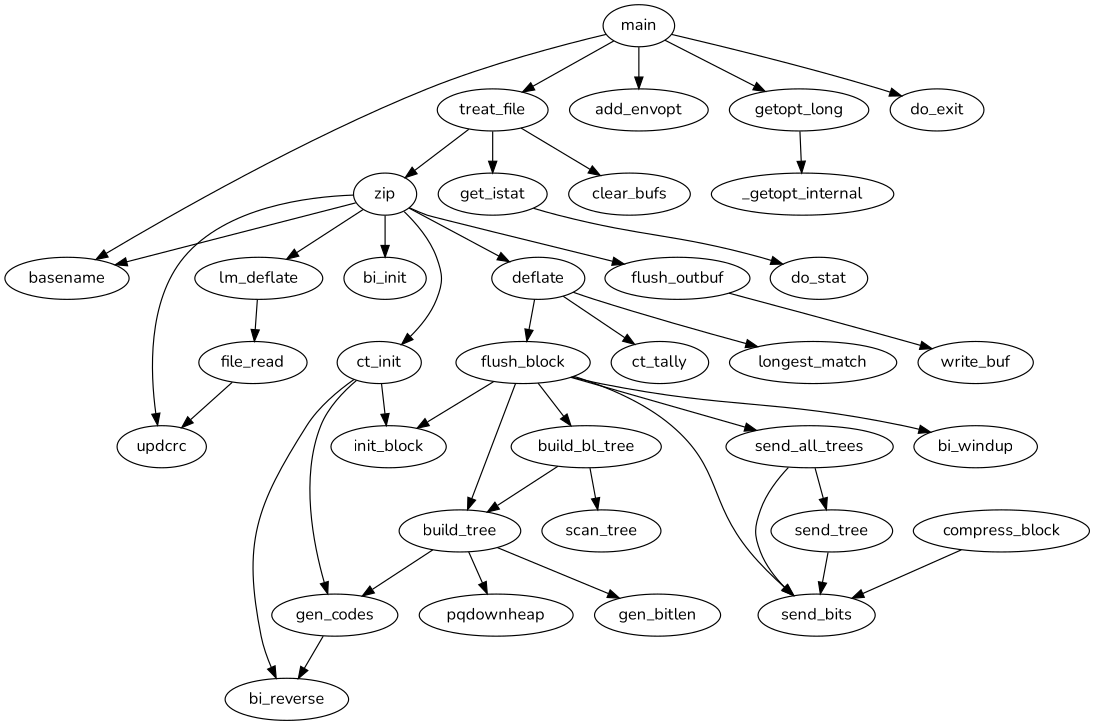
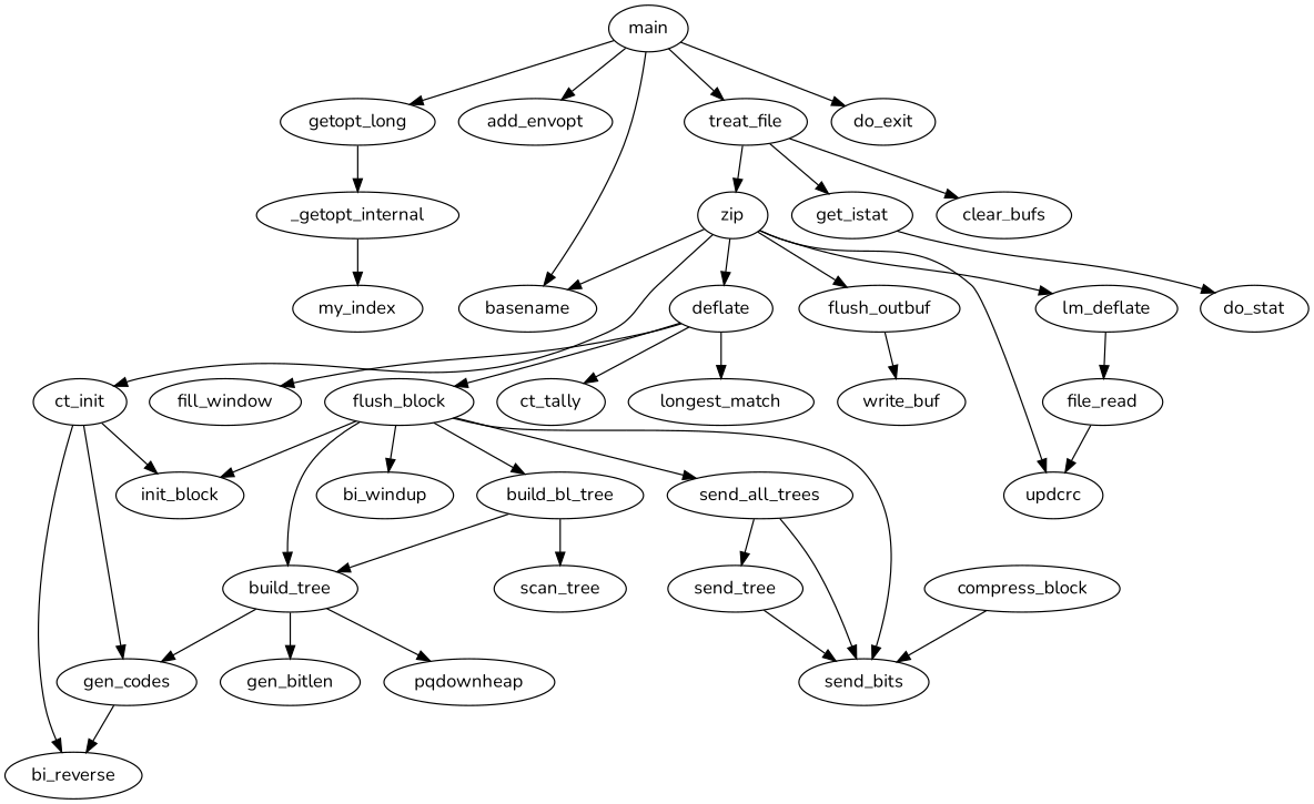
  strict digraph {
    fontname=Nunito
    node [fontname=Nunito]
    edge [fontname=Nunito]
    main
    basename
    add_envopt
    getopt_long
    treat_file
    do_exit
    _getopt_internal
    get_istat
    clear_bufs
    zip
+   my_index
    do_stat
    updcrc
-   bi_init
    ct_init
    n16 [label=lm_deflate]
    deflate
    flush_outbuf
    gen_codes
    bi_reverse
    init_block
    file_read
    ct_tally
    longest_match
+   fill_window
    flush_block
    write_buf
    build_tree
    build_bl_tree
    send_bits
    send_all_trees
    bi_windup
    pqdownheap
    gen_bitlen
    scan_tree
    send_tree
    compress_block
    main -> basename
    main -> add_envopt
    main -> getopt_long
    main -> treat_file
    main -> do_exit
    getopt_long -> _getopt_internal
    treat_file -> get_istat
    treat_file -> clear_bufs
    treat_file -> zip
+   _getopt_internal -> my_index
    get_istat -> do_stat
    zip -> basename
    zip -> updcrc
-   zip -> bi_init
    zip -> ct_init
    zip -> n16
    zip -> deflate
    zip -> flush_outbuf
    ct_init -> gen_codes
    ct_init -> bi_reverse
    ct_init -> init_block
    n16 -> file_read
    deflate -> ct_tally
    deflate -> longest_match
+   deflate -> fill_window
    deflate -> flush_block
    flush_outbuf -> write_buf
    gen_codes -> bi_reverse
    file_read -> updcrc
    flush_block -> init_block
    flush_block -> build_tree
    flush_block -> build_bl_tree
    flush_block -> send_bits
    flush_block -> send_all_trees
    flush_block -> bi_windup
    build_tree -> gen_codes
    build_tree -> pqdownheap
    build_tree -> gen_bitlen
    build_bl_tree -> build_tree
    build_bl_tree -> scan_tree
    send_all_trees -> send_bits
    send_all_trees -> send_tree
    send_tree -> send_bits
    compress_block -> send_bits
  }
